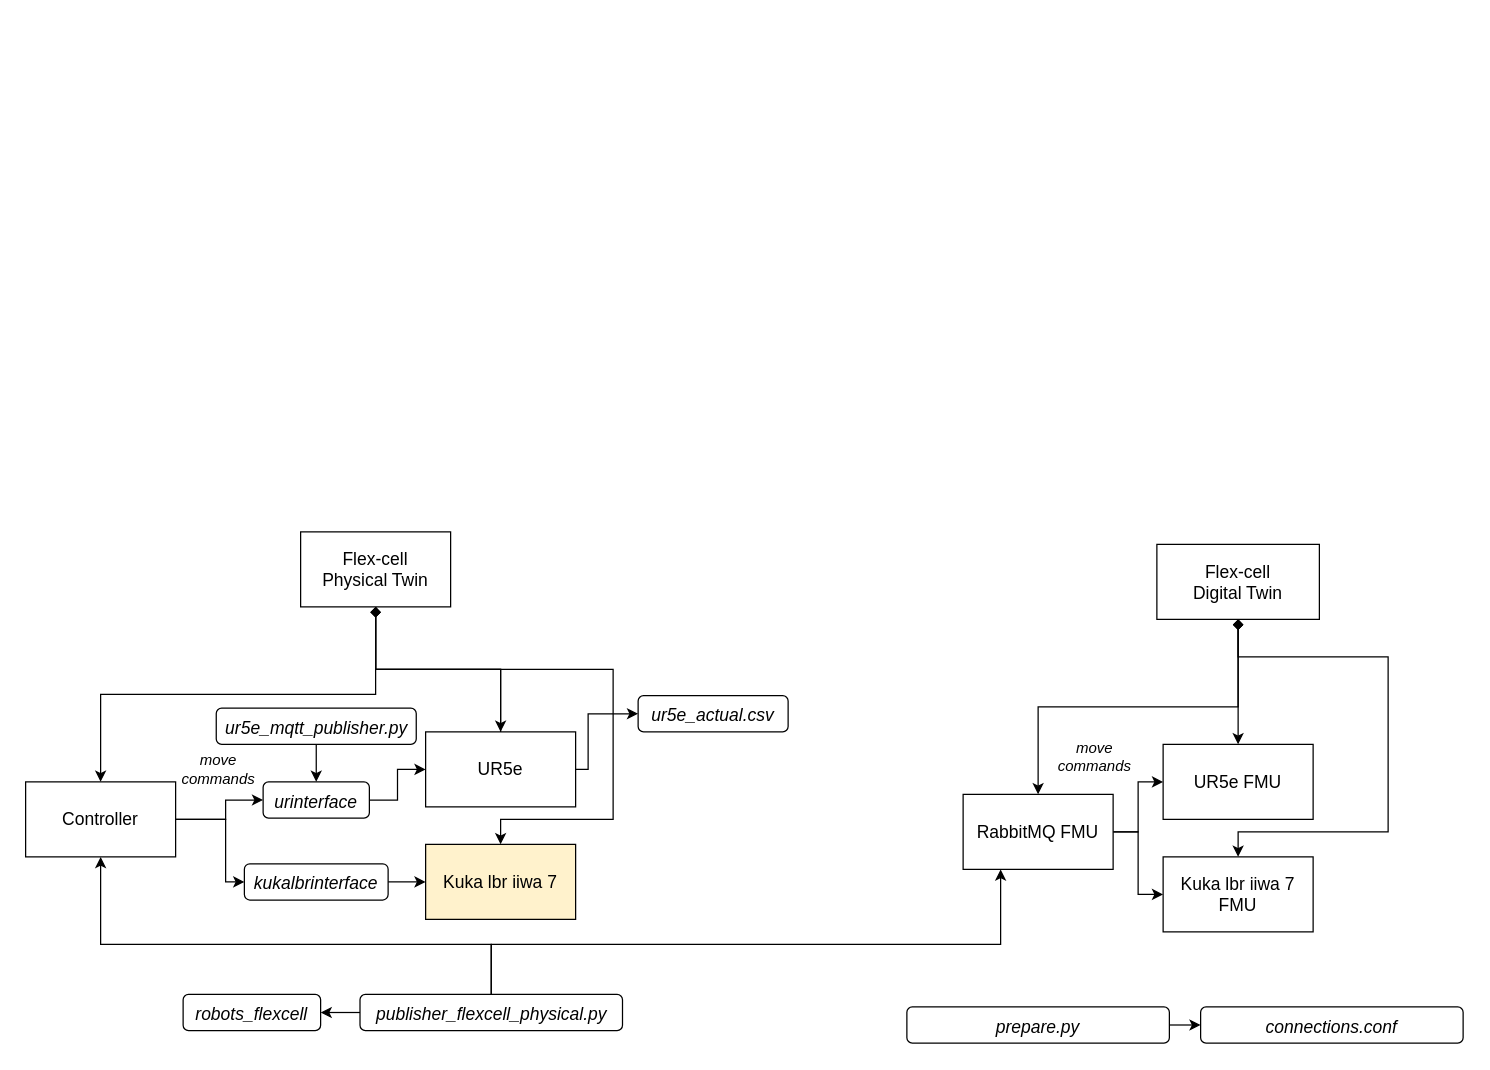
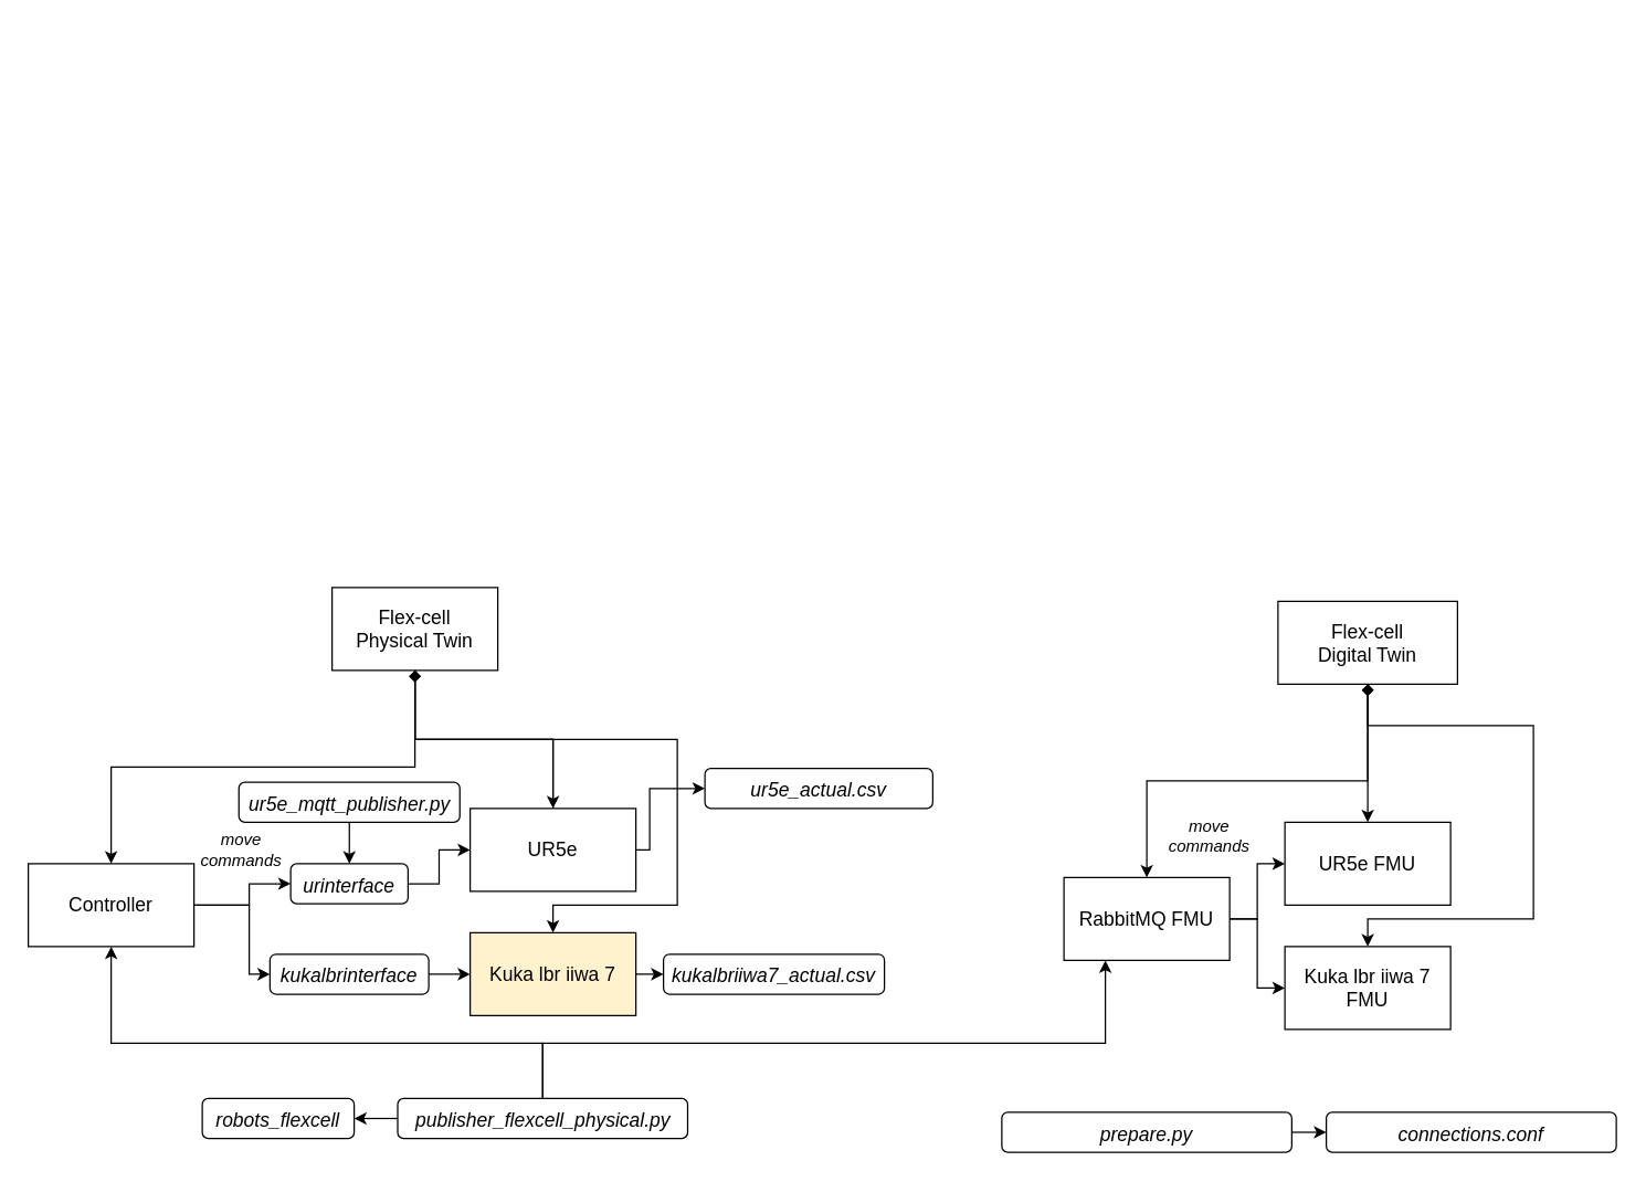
  <mxCell id="0" />
  <mxCell id="1" parent="0" />
  <mxCell id="2" value="Kuka lbr iiwa 7 FMU" style="rounded=0;whiteSpace=wrap;html=1;fontSize=14;" parent="1" vertex="1"><mxGeometry x="930" y="685" width="120" height="60" as="geometry" /></mxCell>
  <mxCell id="3" value="UR5e FMU" style="rounded=0;whiteSpace=wrap;html=1;fontSize=14;" parent="1" vertex="1"><mxGeometry x="930" y="595" width="120" height="60" as="geometry" /></mxCell>
+ <mxCell id="4" style="edgeStyle=orthogonalEdgeStyle;rounded=0;orthogonalLoop=1;jettySize=auto;html=1;exitX=1;exitY=0.5;exitDx=0;exitDy=0;entryX=0;entryY=0.5;entryDx=0;entryDy=0;fontSize=14;fontColor=#000000;" parent="1" source="5" target="33" edge="1"><mxGeometry relative="1" as="geometry" /></mxCell>
  <mxCell id="5" value="Kuka lbr iiwa 7" style="rounded=0;whiteSpace=wrap;html=1;fontSize=14;fillColor=#fff2cc;" parent="1" vertex="1"><mxGeometry x="340" y="675" width="120" height="60" as="geometry" /></mxCell>
  <mxCell id="6" style="edgeStyle=orthogonalEdgeStyle;rounded=0;orthogonalLoop=1;jettySize=auto;html=1;entryX=0;entryY=0.5;entryDx=0;entryDy=0;exitX=1;exitY=0.5;exitDx=0;exitDy=0;" parent="1" source="26" target="30" edge="1"><mxGeometry relative="1" as="geometry"><mxPoint x="300" y="655" as="sourcePoint" /></mxGeometry></mxCell>
  <mxCell id="7" style="edgeStyle=orthogonalEdgeStyle;rounded=0;orthogonalLoop=1;jettySize=auto;html=1;exitX=1;exitY=0.5;exitDx=0;exitDy=0;entryX=0;entryY=0.5;entryDx=0;entryDy=0;" parent="1" source="9" target="28" edge="1"><mxGeometry relative="1" as="geometry"><mxPoint x="260" y="655" as="sourcePoint" /><Array as="points"><mxPoint x="180" y="655" /><mxPoint x="180" y="705" /><mxPoint x="195" y="705" /></Array></mxGeometry></mxCell>
  <mxCell id="8" style="edgeStyle=orthogonalEdgeStyle;rounded=0;orthogonalLoop=1;jettySize=auto;html=1;exitX=1;exitY=0.5;exitDx=0;exitDy=0;entryX=0;entryY=0.5;entryDx=0;entryDy=0;fontSize=14;" parent="1" source="9" target="26" edge="1"><mxGeometry relative="1" as="geometry"><Array as="points"><mxPoint x="180" y="655" /><mxPoint x="180" y="639" /></Array></mxGeometry></mxCell>
  <mxCell id="9" value="Controller" style="rounded=0;whiteSpace=wrap;html=1;fontSize=14;" parent="1" vertex="1"><mxGeometry x="20" y="625" width="120" height="60" as="geometry" /></mxCell>
  <mxCell id="10" style="edgeStyle=orthogonalEdgeStyle;rounded=0;orthogonalLoop=1;jettySize=auto;html=1;exitX=1;exitY=0.5;exitDx=0;exitDy=0;entryX=0;entryY=0.5;entryDx=0;entryDy=0;" parent="1" source="12" target="2" edge="1"><mxGeometry relative="1" as="geometry" /></mxCell>
  <mxCell id="11" style="edgeStyle=orthogonalEdgeStyle;rounded=0;orthogonalLoop=1;jettySize=auto;html=1;exitX=1;exitY=0.5;exitDx=0;exitDy=0;entryX=0;entryY=0.5;entryDx=0;entryDy=0;" parent="1" source="12" target="3" edge="1"><mxGeometry relative="1" as="geometry" /></mxCell>
  <mxCell id="12" value="RabbitMQ FMU" style="rounded=0;whiteSpace=wrap;html=1;fontSize=14;" parent="1" vertex="1"><mxGeometry x="770" y="635" width="120" height="60" as="geometry" /></mxCell>
  <mxCell id="13" style="edgeStyle=orthogonalEdgeStyle;rounded=0;orthogonalLoop=1;jettySize=auto;html=1;exitX=0.5;exitY=1;exitDx=0;exitDy=0;entryX=0.5;entryY=0;entryDx=0;entryDy=0;startArrow=diamond;startFill=1;endArrow=classic;endFill=1;fontSize=14;" parent="1" source="16" target="9" edge="1"><mxGeometry relative="1" as="geometry" /></mxCell>
  <mxCell id="14" style="edgeStyle=orthogonalEdgeStyle;rounded=0;orthogonalLoop=1;jettySize=auto;html=1;exitX=0.5;exitY=1;exitDx=0;exitDy=0;entryX=0.5;entryY=0;entryDx=0;entryDy=0;startArrow=diamond;startFill=1;endArrow=classic;endFill=1;fontSize=14;" parent="1" source="16" target="30" edge="1"><mxGeometry relative="1" as="geometry" /></mxCell>
  <mxCell id="15" style="edgeStyle=orthogonalEdgeStyle;rounded=0;orthogonalLoop=1;jettySize=auto;html=1;exitX=0.5;exitY=1;exitDx=0;exitDy=0;entryX=0.5;entryY=0;entryDx=0;entryDy=0;startArrow=none;startFill=1;endArrow=classic;endFill=1;fontSize=14;" parent="1" source="16" target="5" edge="1"><mxGeometry relative="1" as="geometry"><Array as="points"><mxPoint x="300" y="535" /><mxPoint x="490" y="535" /><mxPoint x="490" y="655" /><mxPoint x="400" y="655" /></Array></mxGeometry></mxCell>
  <mxCell id="16" value="Flex-cell&lt;br&gt;Physical Twin" style="rounded=0;whiteSpace=wrap;html=1;fontSize=14;" parent="1" vertex="1"><mxGeometry x="240" y="425" width="120" height="60" as="geometry" /></mxCell>
  <mxCell id="17" style="edgeStyle=orthogonalEdgeStyle;rounded=0;orthogonalLoop=1;jettySize=auto;html=1;exitX=0.5;exitY=1;exitDx=0;exitDy=0;entryX=0.5;entryY=0;entryDx=0;entryDy=0;startArrow=diamond;startFill=1;endArrow=classic;endFill=1;fontSize=14;" parent="1" source="20" target="12" edge="1"><mxGeometry relative="1" as="geometry" /></mxCell>
  <mxCell id="18" style="edgeStyle=orthogonalEdgeStyle;rounded=0;orthogonalLoop=1;jettySize=auto;html=1;exitX=0.5;exitY=1;exitDx=0;exitDy=0;entryX=0.5;entryY=0;entryDx=0;entryDy=0;startArrow=diamond;startFill=1;endArrow=classic;endFill=1;fontSize=14;" parent="1" source="20" target="3" edge="1"><mxGeometry relative="1" as="geometry" /></mxCell>
  <mxCell id="19" style="edgeStyle=orthogonalEdgeStyle;rounded=0;orthogonalLoop=1;jettySize=auto;html=1;exitX=0.5;exitY=1;exitDx=0;exitDy=0;entryX=0.5;entryY=0;entryDx=0;entryDy=0;startArrow=diamond;startFill=1;endArrow=classic;endFill=1;fontSize=14;" parent="1" source="20" target="2" edge="1"><mxGeometry relative="1" as="geometry"><Array as="points"><mxPoint x="990" y="525" /><mxPoint x="1110" y="525" /><mxPoint x="1110" y="665" /><mxPoint x="990" y="665" /></Array></mxGeometry></mxCell>
  <mxCell id="20" value="Flex-cell&lt;br&gt;Digital Twin" style="rounded=0;whiteSpace=wrap;html=1;fontSize=14;" parent="1" vertex="1"><mxGeometry x="925" y="435" width="130" height="60" as="geometry" /></mxCell>
  <mxCell id="21" style="edgeStyle=orthogonalEdgeStyle;rounded=0;orthogonalLoop=1;jettySize=auto;html=1;exitX=0;exitY=0.5;exitDx=0;exitDy=0;entryX=1;entryY=0.5;entryDx=0;entryDy=0;startArrow=none;startFill=0;endArrow=classic;endFill=1;" parent="1" edge="1"><mxGeometry relative="1" as="geometry"><mxPoint x="1135" y="20.371" as="targetPoint" /></mxGeometry></mxCell>
  <mxCell id="22" style="edgeStyle=orthogonalEdgeStyle;rounded=0;orthogonalLoop=1;jettySize=auto;html=1;exitX=1;exitY=0.75;exitDx=0;exitDy=0;entryX=0;entryY=0.75;entryDx=0;entryDy=0;startArrow=none;startFill=0;endArrow=classic;endFill=1;" parent="1" edge="1"><mxGeometry relative="1" as="geometry"><mxPoint x="1135" y="43.388" as="sourcePoint" /></mxGeometry></mxCell>
  <mxCell id="23" style="edgeStyle=orthogonalEdgeStyle;rounded=0;orthogonalLoop=1;jettySize=auto;html=1;exitX=0;exitY=0.5;exitDx=0;exitDy=0;entryX=1;entryY=0.5;entryDx=0;entryDy=0;startArrow=none;startFill=0;endArrow=classic;endFill=1;" parent="1" edge="1"><mxGeometry relative="1" as="geometry"><mxPoint x="1065" y="20.371" as="sourcePoint" /></mxGeometry></mxCell>
  <mxCell id="24" value="move&lt;br&gt;commands" style="text;html=1;align=center;verticalAlign=middle;resizable=0;points=[];autosize=1;strokeColor=none;fillColor=none;fontStyle=2" parent="1" vertex="1"><mxGeometry x="835" y="585" width="80" height="40" as="geometry" /></mxCell>
  <mxCell id="25" value="move&lt;br&gt;commands" style="text;html=1;align=center;verticalAlign=middle;resizable=0;points=[];autosize=1;strokeColor=none;fillColor=none;fontStyle=2" parent="1" vertex="1"><mxGeometry x="134" y="595" width="80" height="40" as="geometry" /></mxCell>
  <mxCell id="26" value="&lt;i&gt;&lt;font style=&quot;font-size: 14px;&quot;&gt;urinterface&lt;/font&gt;&lt;/i&gt;" style="rounded=1;whiteSpace=wrap;html=1;fontSize=15;fillColor=none;" parent="1" vertex="1"><mxGeometry x="210" y="625" width="85" height="29" as="geometry" /></mxCell>
  <mxCell id="27" style="edgeStyle=orthogonalEdgeStyle;rounded=0;orthogonalLoop=1;jettySize=auto;html=1;exitX=1;exitY=0.5;exitDx=0;exitDy=0;entryX=0;entryY=0.5;entryDx=0;entryDy=0;fontSize=14;" parent="1" source="28" target="5" edge="1"><mxGeometry relative="1" as="geometry" /></mxCell>
  <mxCell id="28" value="&lt;i&gt;&lt;font style=&quot;font-size: 14px;&quot;&gt;kukalbrinterface&lt;/font&gt;&lt;/i&gt;" style="rounded=1;whiteSpace=wrap;html=1;fontSize=15;fillColor=none;" parent="1" vertex="1"><mxGeometry x="195" y="690.5" width="115" height="29" as="geometry" /></mxCell>
  <mxCell id="29" style="edgeStyle=orthogonalEdgeStyle;rounded=0;orthogonalLoop=1;jettySize=auto;html=1;exitX=1;exitY=0.5;exitDx=0;exitDy=0;entryX=0;entryY=0.5;entryDx=0;entryDy=0;fontSize=14;fontColor=#000000;" parent="1" source="30" target="32" edge="1"><mxGeometry relative="1" as="geometry"><Array as="points"><mxPoint x="470" y="615" /><mxPoint x="470" y="571" /></Array></mxGeometry></mxCell>
  <mxCell id="30" value="UR5e" style="rounded=0;whiteSpace=wrap;html=1;fontSize=14;" parent="1" vertex="1"><mxGeometry x="340" y="585" width="120" height="60" as="geometry" /></mxCell>
  <mxCell id="31" value="" style="edgeStyle=orthogonalEdgeStyle;rounded=0;orthogonalLoop=1;jettySize=auto;html=1;exitX=0.5;exitY=1;exitDx=0;exitDy=0;entryX=0.5;entryY=0;entryDx=0;entryDy=0;startArrow=diamond;startFill=1;endArrow=none;endFill=1;fontSize=14;" parent="1" source="16" target="30" edge="1"><mxGeometry relative="1" as="geometry"><Array as="points" /><mxPoint x="300" y="485" as="sourcePoint" /><mxPoint x="360" y="675" as="targetPoint" /></mxGeometry></mxCell>
- <mxCell id="32" value="&lt;font style=&quot;font-size: 14px;&quot;&gt;&lt;i&gt;ur5e_actual.csv&lt;/i&gt;&lt;/font&gt;" style="rounded=1;whiteSpace=wrap;html=1;fontSize=15;fillColor=none;" parent="1" vertex="1"><mxGeometry x="510" y="556" width="120" height="29" as="geometry" /></mxCell>
+ <mxCell id="32" value="&lt;font style=&quot;font-size: 14px;&quot;&gt;&lt;i&gt;ur5e_actual.csv&lt;/i&gt;&lt;/font&gt;" style="rounded=1;whiteSpace=wrap;html=1;fontSize=15;fillColor=none;" parent="1" vertex="1"><mxGeometry x="510" y="556" width="165" height="29" as="geometry" /></mxCell>
+ <mxCell id="33" value="&lt;span style=&quot;font-size: 14px;&quot;&gt;&lt;i&gt;kukalbriiwa7_actual.csv&lt;/i&gt;&lt;/span&gt;" style="rounded=1;whiteSpace=wrap;html=1;fontSize=15;fillColor=none;" parent="1" vertex="1"><mxGeometry x="480" y="690.5" width="160" height="29" as="geometry" /></mxCell>
  <mxCell id="34" value="&lt;i&gt;&lt;font style=&quot;font-size: 14px;&quot;&gt;robots_flexcell&lt;/font&gt;&lt;/i&gt;" style="rounded=1;whiteSpace=wrap;html=1;fontSize=15;fillColor=none;" parent="1" vertex="1"><mxGeometry x="146" y="795" width="110" height="29" as="geometry" /></mxCell>
  <mxCell id="35" style="edgeStyle=orthogonalEdgeStyle;rounded=0;orthogonalLoop=1;jettySize=auto;html=1;exitX=0.5;exitY=0;exitDx=0;exitDy=0;entryX=0.5;entryY=1;entryDx=0;entryDy=0;fontSize=14;fontColor=#000000;" parent="1" source="38" target="9" edge="1"><mxGeometry relative="1" as="geometry"><Array as="points"><mxPoint x="393" y="755" /><mxPoint x="80" y="755" /></Array></mxGeometry></mxCell>
  <mxCell id="36" style="edgeStyle=orthogonalEdgeStyle;rounded=0;orthogonalLoop=1;jettySize=auto;html=1;exitX=0.5;exitY=0;exitDx=0;exitDy=0;fontSize=14;fontColor=#000000;" parent="1" source="38" edge="1"><mxGeometry relative="1" as="geometry"><Array as="points"><mxPoint x="393" y="755" /><mxPoint x="800" y="755" /></Array><mxPoint x="800" y="695" as="targetPoint" /></mxGeometry></mxCell>
  <mxCell id="37" style="edgeStyle=orthogonalEdgeStyle;rounded=0;orthogonalLoop=1;jettySize=auto;html=1;exitX=0;exitY=0.5;exitDx=0;exitDy=0;entryX=1;entryY=0.5;entryDx=0;entryDy=0;fontSize=14;fontColor=#000000;" parent="1" source="38" target="34" edge="1"><mxGeometry relative="1" as="geometry" /></mxCell>
  <mxCell id="38" value="&lt;i&gt;&lt;font style=&quot;font-size: 14px;&quot;&gt;publisher_flexcell_physical.py&lt;/font&gt;&lt;/i&gt;" style="rounded=1;whiteSpace=wrap;html=1;fontSize=15;fillColor=none;" parent="1" vertex="1"><mxGeometry x="287.5" y="795" width="210" height="29" as="geometry" /></mxCell>
  <mxCell id="39" style="edgeStyle=orthogonalEdgeStyle;rounded=0;orthogonalLoop=1;jettySize=auto;html=1;exitX=1;exitY=0.5;exitDx=0;exitDy=0;entryX=0;entryY=0.5;entryDx=0;entryDy=0;" edge="1" parent="1" source="40" target="41"><mxGeometry relative="1" as="geometry" /></mxCell>
  <mxCell id="40" value="&lt;i&gt;&lt;font style=&quot;font-size: 14px;&quot;&gt;prepare.py&lt;/font&gt;&lt;/i&gt;" style="rounded=1;whiteSpace=wrap;html=1;fontSize=15;fillColor=none;" parent="1" vertex="1"><mxGeometry x="725" y="805" width="210" height="29" as="geometry" /></mxCell>
  <mxCell id="41" value="&lt;i&gt;&lt;font style=&quot;font-size: 14px;&quot;&gt;connections.conf&lt;/font&gt;&lt;/i&gt;" style="rounded=1;whiteSpace=wrap;html=1;fontSize=15;fillColor=none;" parent="1" vertex="1"><mxGeometry x="960" y="805" width="210" height="29" as="geometry" /></mxCell>
  <mxCell id="42" style="edgeStyle=orthogonalEdgeStyle;rounded=0;orthogonalLoop=1;jettySize=auto;html=1;exitX=0.5;exitY=1;exitDx=0;exitDy=0;entryX=0.5;entryY=0;entryDx=0;entryDy=0;fontSize=14;fontColor=#000000;" parent="1" source="43" target="26" edge="1"><mxGeometry relative="1" as="geometry" /></mxCell>
  <mxCell id="43" value="&lt;span style=&quot;font-size: 14px;&quot;&gt;&lt;i&gt;ur5e_mqtt_publisher.py&lt;/i&gt;&lt;/span&gt;" style="rounded=1;whiteSpace=wrap;html=1;fontSize=15;fillColor=none;" parent="1" vertex="1"><mxGeometry x="172.5" y="566" width="160" height="29" as="geometry" /></mxCell>
